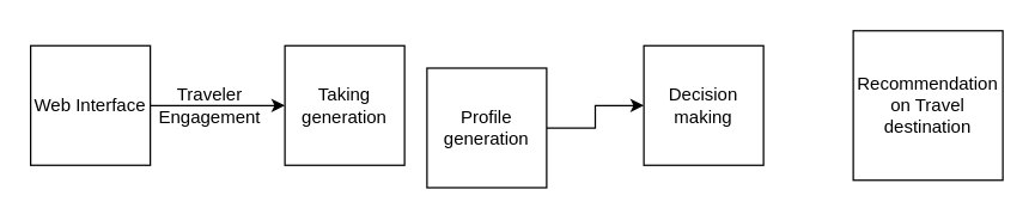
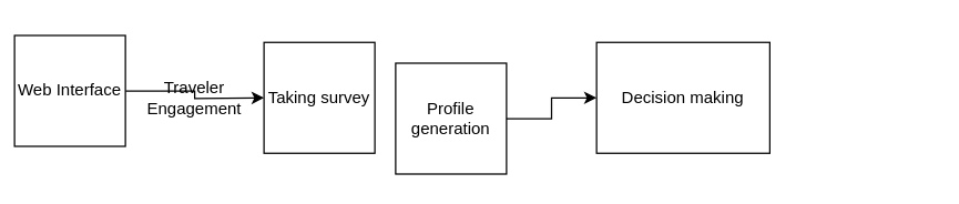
  <mxCell id="0" />
  <mxCell id="1" parent="0" />
  <mxCell id="2" style="edgeStyle=orthogonalEdgeStyle;rounded=0;orthogonalLoop=1;jettySize=auto;html=1;exitX=1;exitY=0.5;exitDx=0;exitDy=0;" edge="1" parent="1" source="3"><mxGeometry relative="1" as="geometry"><mxPoint x="190" y="70" as="targetPoint" /></mxGeometry></mxCell>
- <mxCell id="3" value="Web Interface" style="whiteSpace=wrap;html=1;aspect=fixed;" vertex="1" parent="1"><mxGeometry x="20" y="30" width="80" height="80" as="geometry" /></mxCell>
- <mxCell id="4" value="Taking generation" style="whiteSpace=wrap;html=1;aspect=fixed;" vertex="1" parent="1"><mxGeometry x="190" y="30" width="80" height="80" as="geometry" /></mxCell>
+ <mxCell id="3" value="Web Interface" style="whiteSpace=wrap;html=1;aspect=fixed;" vertex="1" parent="1"><mxGeometry x="10" y="25" width="80" height="80" as="geometry" /></mxCell>
+ <mxCell id="4" value="Taking survey" style="whiteSpace=wrap;html=1;aspect=fixed;" vertex="1" parent="1"><mxGeometry x="190" y="30" width="80" height="80" as="geometry" /></mxCell>
  <mxCell id="5" value="Traveler" style="text;html=1;strokeColor=none;fillColor=none;align=center;verticalAlign=middle;whiteSpace=wrap;rounded=0;" vertex="1" parent="1"><mxGeometry x="110" y="48" width="60" height="30" as="geometry" /></mxCell>
  <mxCell id="6" value="Engagement" style="text;html=1;strokeColor=none;fillColor=none;align=center;verticalAlign=middle;whiteSpace=wrap;rounded=0;" vertex="1" parent="1"><mxGeometry x="110" y="63" width="60" height="30" as="geometry" /></mxCell>
  <mxCell id="7" style="edgeStyle=orthogonalEdgeStyle;rounded=0;orthogonalLoop=1;jettySize=auto;html=1;exitX=1;exitY=0.5;exitDx=0;exitDy=0;entryX=0;entryY=0.5;entryDx=0;entryDy=0;" edge="1" parent="1" source="8" target="9"><mxGeometry relative="1" as="geometry" /></mxCell>
  <mxCell id="8" value="Profile generation" style="whiteSpace=wrap;html=1;aspect=fixed;" vertex="1" parent="1"><mxGeometry x="285" y="45" width="80" height="80" as="geometry" /></mxCell>
- <mxCell id="9" value="Decision making" style="whiteSpace=wrap;html=1;aspect=fixed;" vertex="1" parent="1"><mxGeometry x="430" y="30" width="80" height="80" as="geometry" /></mxCell>
- <mxCell id="10" value="Recommendation on Travel destination" style="whiteSpace=wrap;html=1;aspect=fixed;" vertex="1" parent="1"><mxGeometry x="570" y="20" width="100" height="100" as="geometry" /></mxCell>
+ <mxCell id="9" value="Decision making" style="whiteSpace=wrap;html=1;aspect=fixed;" vertex="1" parent="1"><mxGeometry x="430" y="30" width="125" height="80" as="geometry" /></mxCell>
